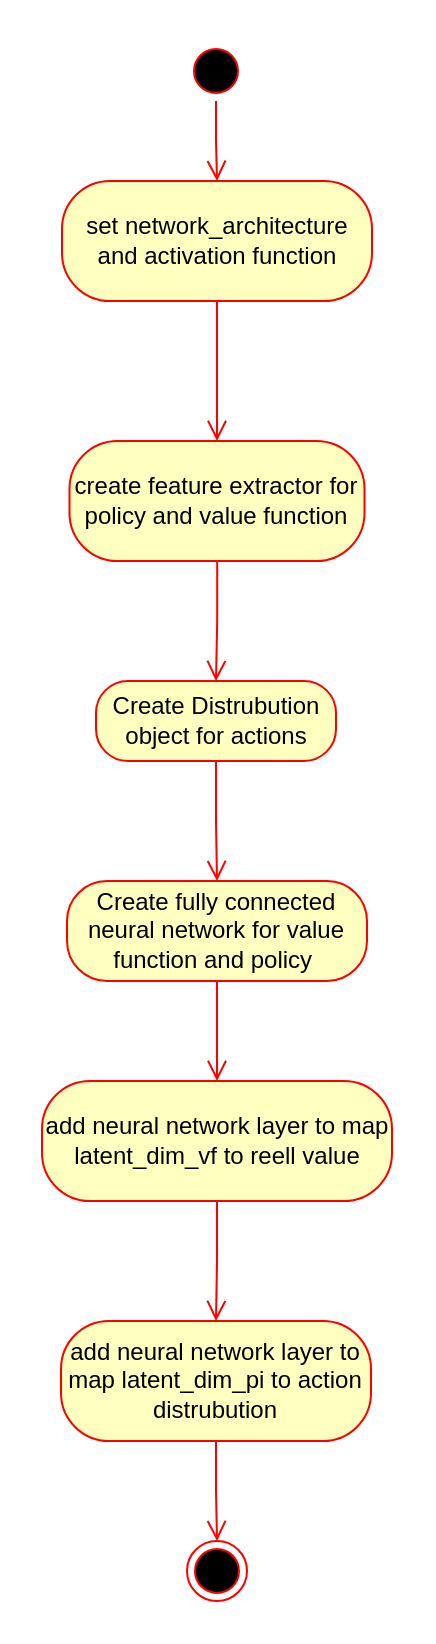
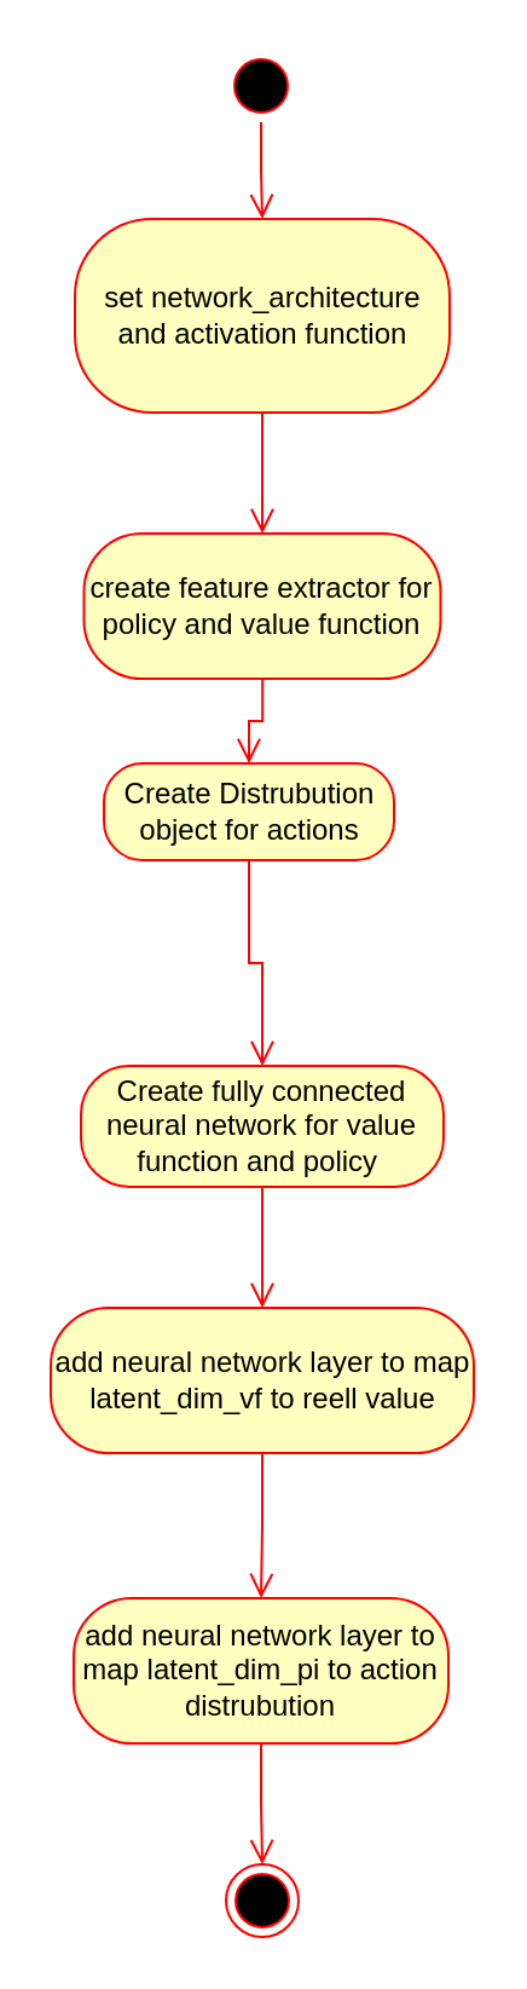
  <mxCell id="0" />
  <mxCell id="1" parent="0" />
  <mxCell id="2" value="" style="ellipse;html=1;shape=startState;fillColor=#000000;strokeColor=#ff0000;" vertex="1" parent="1"><mxGeometry x="92.5" y="20" width="30" height="30" as="geometry" /></mxCell>
  <mxCell id="3" value="" style="edgeStyle=orthogonalEdgeStyle;html=1;verticalAlign=bottom;endArrow=open;endSize=8;strokeColor=#ff0000;rounded=0;entryX=0.5;entryY=0;entryDx=0;entryDy=0;" edge="1" source="2" parent="1" target="4"><mxGeometry relative="1" as="geometry"><mxPoint x="60" y="110" as="targetPoint" /></mxGeometry></mxCell>
- <mxCell id="4" value="set network_architecture and activation function" style="rounded=1;whiteSpace=wrap;html=1;arcSize=40;fontColor=#000000;fillColor=#ffffc0;strokeColor=#ff0000;" vertex="1" parent="1"><mxGeometry x="30.5" y="90" width="155" height="60" as="geometry" /></mxCell>
+ <mxCell id="4" value="set network_architecture and activation function" style="rounded=1;whiteSpace=wrap;html=1;arcSize=40;fontColor=#000000;fillColor=#ffffc0;strokeColor=#ff0000;" vertex="1" parent="1"><mxGeometry x="30.5" y="90" width="155" height="80" as="geometry" /></mxCell>
  <mxCell id="5" value="" style="edgeStyle=orthogonalEdgeStyle;html=1;verticalAlign=bottom;endArrow=open;endSize=8;strokeColor=#ff0000;rounded=0;entryX=0.5;entryY=0;entryDx=0;entryDy=0;" edge="1" source="4" parent="1" target="6"><mxGeometry relative="1" as="geometry"><mxPoint x="60" y="220" as="targetPoint" /></mxGeometry></mxCell>
  <mxCell id="6" value="create feature extractor for policy and value function" style="rounded=1;whiteSpace=wrap;html=1;arcSize=40;fontColor=#000000;fillColor=#ffffc0;strokeColor=#ff0000;" vertex="1" parent="1"><mxGeometry x="34.25" y="220" width="147.5" height="60" as="geometry" /></mxCell>
  <mxCell id="7" value="" style="edgeStyle=orthogonalEdgeStyle;html=1;verticalAlign=bottom;endArrow=open;endSize=8;strokeColor=#ff0000;rounded=0;entryX=0.5;entryY=0;entryDx=0;entryDy=0;" edge="1" source="6" parent="1" target="8"><mxGeometry relative="1" as="geometry"><mxPoint x="78" y="400" as="targetPoint" /></mxGeometry></mxCell>
- <mxCell id="8" value="Create Distrubution object for actions" style="rounded=1;whiteSpace=wrap;html=1;arcSize=40;fontColor=#000000;fillColor=#ffffc0;strokeColor=#ff0000;" vertex="1" parent="1"><mxGeometry x="47.5" y="340" width="120" height="40" as="geometry" /></mxCell>
+ <mxCell id="8" value="Create Distrubution object for actions" style="rounded=1;whiteSpace=wrap;html=1;arcSize=40;fontColor=#000000;fillColor=#ffffc0;strokeColor=#ff0000;" vertex="1" parent="1"><mxGeometry x="42.5" y="315" width="120" height="40" as="geometry" /></mxCell>
  <mxCell id="9" value="" style="edgeStyle=orthogonalEdgeStyle;html=1;verticalAlign=bottom;endArrow=open;endSize=8;strokeColor=#ff0000;rounded=0;entryX=0.5;entryY=0;entryDx=0;entryDy=0;" edge="1" source="8" parent="1" target="10"><mxGeometry relative="1" as="geometry"><mxPoint x="78" y="500" as="targetPoint" /></mxGeometry></mxCell>
  <mxCell id="10" value="Create fully connected neural network for value function and policy&amp;nbsp;" style="rounded=1;whiteSpace=wrap;html=1;arcSize=40;fontColor=#000000;fillColor=#ffffc0;strokeColor=#ff0000;" vertex="1" parent="1"><mxGeometry x="33" y="440" width="150" height="50" as="geometry" /></mxCell>
  <mxCell id="11" value="" style="edgeStyle=orthogonalEdgeStyle;html=1;verticalAlign=bottom;endArrow=open;endSize=8;strokeColor=#ff0000;rounded=0;entryX=0.5;entryY=0;entryDx=0;entryDy=0;" edge="1" source="10" parent="1" target="12"><mxGeometry relative="1" as="geometry"><mxPoint x="75" y="600" as="targetPoint" /></mxGeometry></mxCell>
  <mxCell id="12" value="add neural network layer to map latent_dim_vf to reell value" style="rounded=1;whiteSpace=wrap;html=1;arcSize=40;fontColor=#000000;fillColor=#ffffc0;strokeColor=#ff0000;" vertex="1" parent="1"><mxGeometry x="20.5" y="540" width="175" height="60" as="geometry" /></mxCell>
  <mxCell id="13" value="" style="edgeStyle=orthogonalEdgeStyle;html=1;verticalAlign=bottom;endArrow=open;endSize=8;strokeColor=#ff0000;rounded=0;entryX=0.5;entryY=0;entryDx=0;entryDy=0;" edge="1" source="12" parent="1" target="14"><mxGeometry relative="1" as="geometry"><mxPoint x="90" y="710" as="targetPoint" /></mxGeometry></mxCell>
  <mxCell id="14" value="add neural network layer to map latent_dim_pi to action distrubution" style="rounded=1;whiteSpace=wrap;html=1;arcSize=40;fontColor=#000000;fillColor=#ffffc0;strokeColor=#ff0000;" vertex="1" parent="1"><mxGeometry x="30" y="660" width="155" height="60" as="geometry" /></mxCell>
  <mxCell id="15" value="" style="edgeStyle=orthogonalEdgeStyle;html=1;verticalAlign=bottom;endArrow=open;endSize=8;strokeColor=#ff0000;rounded=0;entryX=0.5;entryY=0;entryDx=0;entryDy=0;" edge="1" source="14" parent="1" target="16"><mxGeometry relative="1" as="geometry"><mxPoint x="90" y="820" as="targetPoint" /></mxGeometry></mxCell>
  <mxCell id="16" value="" style="ellipse;html=1;shape=endState;fillColor=#000000;strokeColor=#ff0000;" vertex="1" parent="1"><mxGeometry x="93" y="770" width="30" height="30" as="geometry" /></mxCell>
